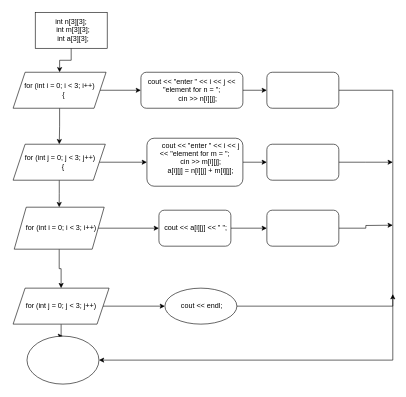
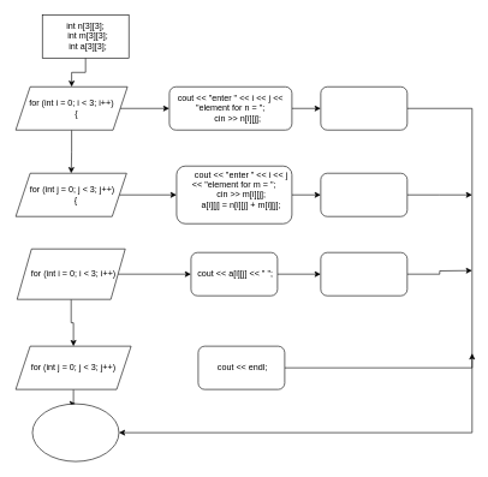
  <mxCell id="0" />
  <mxCell id="1" parent="0" />
  <mxCell id="2" value="" style="edgeStyle=orthogonalEdgeStyle;rounded=0;orthogonalLoop=1;jettySize=auto;html=1;" edge="1" parent="1" source="3" target="6"><mxGeometry relative="1" as="geometry" /></mxCell>
  <mxCell id="3" value="&lt;div&gt;int n[3][3];&lt;/div&gt;&lt;div&gt;&amp;nbsp; int m[3][3];&lt;/div&gt;&lt;div&gt;&amp;nbsp; int a[3][3];&lt;/div&gt;" style="rounded=0;whiteSpace=wrap;html=1;" vertex="1" parent="1"><mxGeometry x="57.73" y="20" width="120" height="60" as="geometry" /></mxCell>
  <mxCell id="4" style="edgeStyle=orthogonalEdgeStyle;rounded=0;orthogonalLoop=1;jettySize=auto;html=1;" edge="1" parent="1" source="6" target="18"><mxGeometry relative="1" as="geometry" /></mxCell>
  <mxCell id="5" value="" style="edgeStyle=orthogonalEdgeStyle;rounded=0;orthogonalLoop=1;jettySize=auto;html=1;" edge="1" parent="1" source="6" target="9"><mxGeometry relative="1" as="geometry" /></mxCell>
  <mxCell id="6" value="&lt;div&gt;for (int i = 0; i &amp;lt; 3; i++)&lt;/div&gt;&lt;div&gt;&amp;nbsp; &amp;nbsp; {&lt;/div&gt;" style="shape=parallelogram;perimeter=parallelogramPerimeter;whiteSpace=wrap;html=1;fixedSize=1;" vertex="1" parent="1"><mxGeometry x="20.86" y="120" width="155" height="60" as="geometry" /></mxCell>
- <mxCell id="7" value="" style="edgeStyle=orthogonalEdgeStyle;rounded=0;orthogonalLoop=1;jettySize=auto;html=1;" edge="1" parent="1" source="9" target="12"><mxGeometry relative="1" as="geometry" /></mxCell>
  <mxCell id="8" value="" style="edgeStyle=orthogonalEdgeStyle;rounded=0;orthogonalLoop=1;jettySize=auto;html=1;" edge="1" parent="1" source="9" target="22"><mxGeometry relative="1" as="geometry" /></mxCell>
  <mxCell id="9" value="&lt;div&gt;&amp;nbsp;for (int j = 0; j &amp;lt; 3; j++)&lt;/div&gt;&lt;div&gt;&amp;nbsp; &amp;nbsp; {&lt;/div&gt;" style="shape=parallelogram;perimeter=parallelogramPerimeter;whiteSpace=wrap;html=1;fixedSize=1;" vertex="1" parent="1"><mxGeometry x="20.86" y="240" width="153.75" height="60" as="geometry" /></mxCell>
  <mxCell id="10" value="" style="edgeStyle=orthogonalEdgeStyle;rounded=0;orthogonalLoop=1;jettySize=auto;html=1;" edge="1" parent="1" source="12" target="15"><mxGeometry relative="1" as="geometry" /></mxCell>
  <mxCell id="11" value="" style="edgeStyle=orthogonalEdgeStyle;rounded=0;orthogonalLoop=1;jettySize=auto;html=1;" edge="1" parent="1" source="12" target="26"><mxGeometry relative="1" as="geometry" /></mxCell>
  <mxCell id="12" value="&amp;nbsp; for (int i = 0; i &amp;lt; 3; i++)" style="shape=parallelogram;perimeter=parallelogramPerimeter;whiteSpace=wrap;html=1;fixedSize=1;" vertex="1" parent="1"><mxGeometry x="22.73" y="345" width="150" height="70" as="geometry" /></mxCell>
  <mxCell id="13" value="" style="edgeStyle=orthogonalEdgeStyle;rounded=0;orthogonalLoop=1;jettySize=auto;html=1;" edge="1" parent="1" source="15" target="16"><mxGeometry relative="1" as="geometry" /></mxCell>
- <mxCell id="14" style="edgeStyle=orthogonalEdgeStyle;rounded=0;orthogonalLoop=1;jettySize=auto;html=1;" edge="1" parent="1" source="15" target="30"><mxGeometry relative="1" as="geometry" /></mxCell>
  <mxCell id="15" value="for (int j = 0; j &amp;lt; 3; j++)" style="shape=parallelogram;perimeter=parallelogramPerimeter;whiteSpace=wrap;html=1;fixedSize=1;" vertex="1" parent="1"><mxGeometry x="20.86" y="480" width="160.01" height="60" as="geometry" /></mxCell>
  <mxCell id="16" value="" style="ellipse;whiteSpace=wrap;html=1;" vertex="1" parent="1"><mxGeometry x="44.01" y="560" width="120" height="80" as="geometry" /></mxCell>
  <mxCell id="17" style="edgeStyle=orthogonalEdgeStyle;rounded=0;orthogonalLoop=1;jettySize=auto;html=1;" edge="1" parent="1" source="18" target="20"><mxGeometry relative="1" as="geometry"><mxPoint x="434" y="150" as="targetPoint" /></mxGeometry></mxCell>
  <mxCell id="18" value="&lt;div&gt;cout &amp;lt;&amp;lt; &quot;enter &quot; &amp;lt;&amp;lt; i &amp;lt;&amp;lt; j &amp;lt;&amp;lt; &quot;element for n = &quot;;&lt;/div&gt;&lt;div&gt;&amp;nbsp; &amp;nbsp; &amp;nbsp; cin &amp;gt;&amp;gt; n[i][j];&lt;/div&gt;" style="rounded=1;whiteSpace=wrap;html=1;" vertex="1" parent="1"><mxGeometry x="234" y="120" width="170" height="60" as="geometry" /></mxCell>
  <mxCell id="19" style="edgeStyle=orthogonalEdgeStyle;rounded=0;orthogonalLoop=1;jettySize=auto;html=1;entryX=1;entryY=0.5;entryDx=0;entryDy=0;" edge="1" parent="1" source="20" target="16"><mxGeometry relative="1" as="geometry"><mxPoint x="654" y="680" as="targetPoint" /><Array as="points"><mxPoint x="654" y="150" /><mxPoint x="654" y="600" /></Array></mxGeometry></mxCell>
  <mxCell id="20" value="" style="rounded=1;whiteSpace=wrap;html=1;" vertex="1" parent="1"><mxGeometry x="444" y="120" width="120" height="60" as="geometry" /></mxCell>
  <mxCell id="21" value="" style="edgeStyle=orthogonalEdgeStyle;rounded=0;orthogonalLoop=1;jettySize=auto;html=1;" edge="1" parent="1" source="22" target="24"><mxGeometry relative="1" as="geometry" /></mxCell>
  <mxCell id="22" value="&lt;div&gt;&amp;nbsp; &amp;nbsp; &amp;nbsp; cout &amp;lt;&amp;lt; &quot;enter &quot; &amp;lt;&amp;lt; i &amp;lt;&amp;lt; j &amp;lt;&amp;lt; &quot;element for m = &quot;;&lt;/div&gt;&lt;div&gt;&amp;nbsp; &amp;nbsp; &amp;nbsp; cin &amp;gt;&amp;gt; m[i][j];&lt;/div&gt;&lt;div&gt;&amp;nbsp; &amp;nbsp; &amp;nbsp; a[i][j] = n[i][j] + m[i][j];&lt;/div&gt;&lt;div&gt;&lt;br&gt;&lt;/div&gt;" style="rounded=1;whiteSpace=wrap;html=1;" vertex="1" parent="1"><mxGeometry x="244" y="230" width="160" height="80" as="geometry" /></mxCell>
  <mxCell id="23" style="edgeStyle=orthogonalEdgeStyle;rounded=0;orthogonalLoop=1;jettySize=auto;html=1;" edge="1" parent="1" source="24"><mxGeometry relative="1" as="geometry"><mxPoint x="654" y="270" as="targetPoint" /></mxGeometry></mxCell>
  <mxCell id="24" value="" style="rounded=1;whiteSpace=wrap;html=1;" vertex="1" parent="1"><mxGeometry x="444" y="240" width="120" height="60" as="geometry" /></mxCell>
  <mxCell id="25" value="" style="edgeStyle=orthogonalEdgeStyle;rounded=0;orthogonalLoop=1;jettySize=auto;html=1;" edge="1" parent="1" source="26" target="28"><mxGeometry relative="1" as="geometry" /></mxCell>
  <mxCell id="26" value="&amp;nbsp;cout &amp;lt;&amp;lt; a[i][j] &amp;lt;&amp;lt; &quot; &quot;;" style="rounded=1;whiteSpace=wrap;html=1;" vertex="1" parent="1"><mxGeometry x="264" y="350" width="120" height="60" as="geometry" /></mxCell>
  <mxCell id="27" style="edgeStyle=orthogonalEdgeStyle;rounded=0;orthogonalLoop=1;jettySize=auto;html=1;" edge="1" parent="1" source="28"><mxGeometry relative="1" as="geometry"><mxPoint x="654" y="375" as="targetPoint" /></mxGeometry></mxCell>
  <mxCell id="28" value="" style="rounded=1;whiteSpace=wrap;html=1;" vertex="1" parent="1"><mxGeometry x="444" y="350" width="120" height="60" as="geometry" /></mxCell>
  <mxCell id="29" style="edgeStyle=orthogonalEdgeStyle;rounded=0;orthogonalLoop=1;jettySize=auto;html=1;" edge="1" parent="1" source="30"><mxGeometry relative="1" as="geometry"><mxPoint x="654" y="490" as="targetPoint" /><Array as="points"><mxPoint x="654" y="510" /></Array></mxGeometry></mxCell>
- <mxCell id="30" value="&amp;nbsp;cout &amp;lt;&amp;lt; endl;" style="ellipse;whiteSpace=wrap;html=1;" vertex="1" parent="1"><mxGeometry x="274" y="480" width="120" height="60" as="geometry" /></mxCell>
+ <mxCell id="30" value="&amp;nbsp;cout &amp;lt;&amp;lt; endl;" style="rounded=1;whiteSpace=wrap;html=1;" vertex="1" parent="1"><mxGeometry x="274" y="480" width="120" height="60" as="geometry" /></mxCell>
